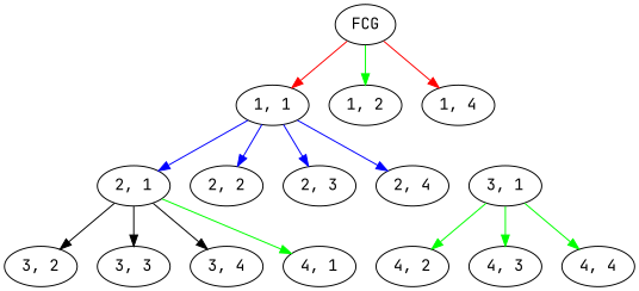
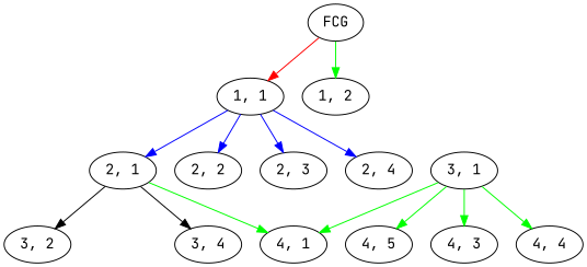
  digraph {
    fontname="JetBrains Mono"
    node [fontname="JetBrains Mono"]
    edge [color=green fontname="JetBrains Mono"]
    FCG
    "1, 1"
    "1, 2"
-   "1, 4"
    "2, 1"
    "2, 2"
    "2, 3"
    "2, 4"
    "3, 2"
-   "3, 3"
    "3, 4"
    "4, 1"
    "3, 1"
-   "4, 2"
+   "4, 2" [label="4, 5"]
    "4, 3"
    "4, 4"
    FCG -> "1, 1" [color=red]
    FCG -> "1, 2"
-   FCG -> "1, 4" [color=red]
    "1, 1" -> "2, 1" [color=blue]
    "1, 1" -> "2, 2" [color=blue]
    "1, 1" -> "2, 3" [color=blue]
    "1, 1" -> "2, 4" [color=blue]
    "2, 1" -> "3, 2" [color=black]
-   "2, 1" -> "3, 3" [color=black]
    "2, 1" -> "3, 4" [color=black]
    "2, 1" -> "4, 1"
+   "3, 1" -> "4, 1"
    "3, 1" -> "4, 2"
    "3, 1" -> "4, 3"
    "3, 1" -> "4, 4"
  }
